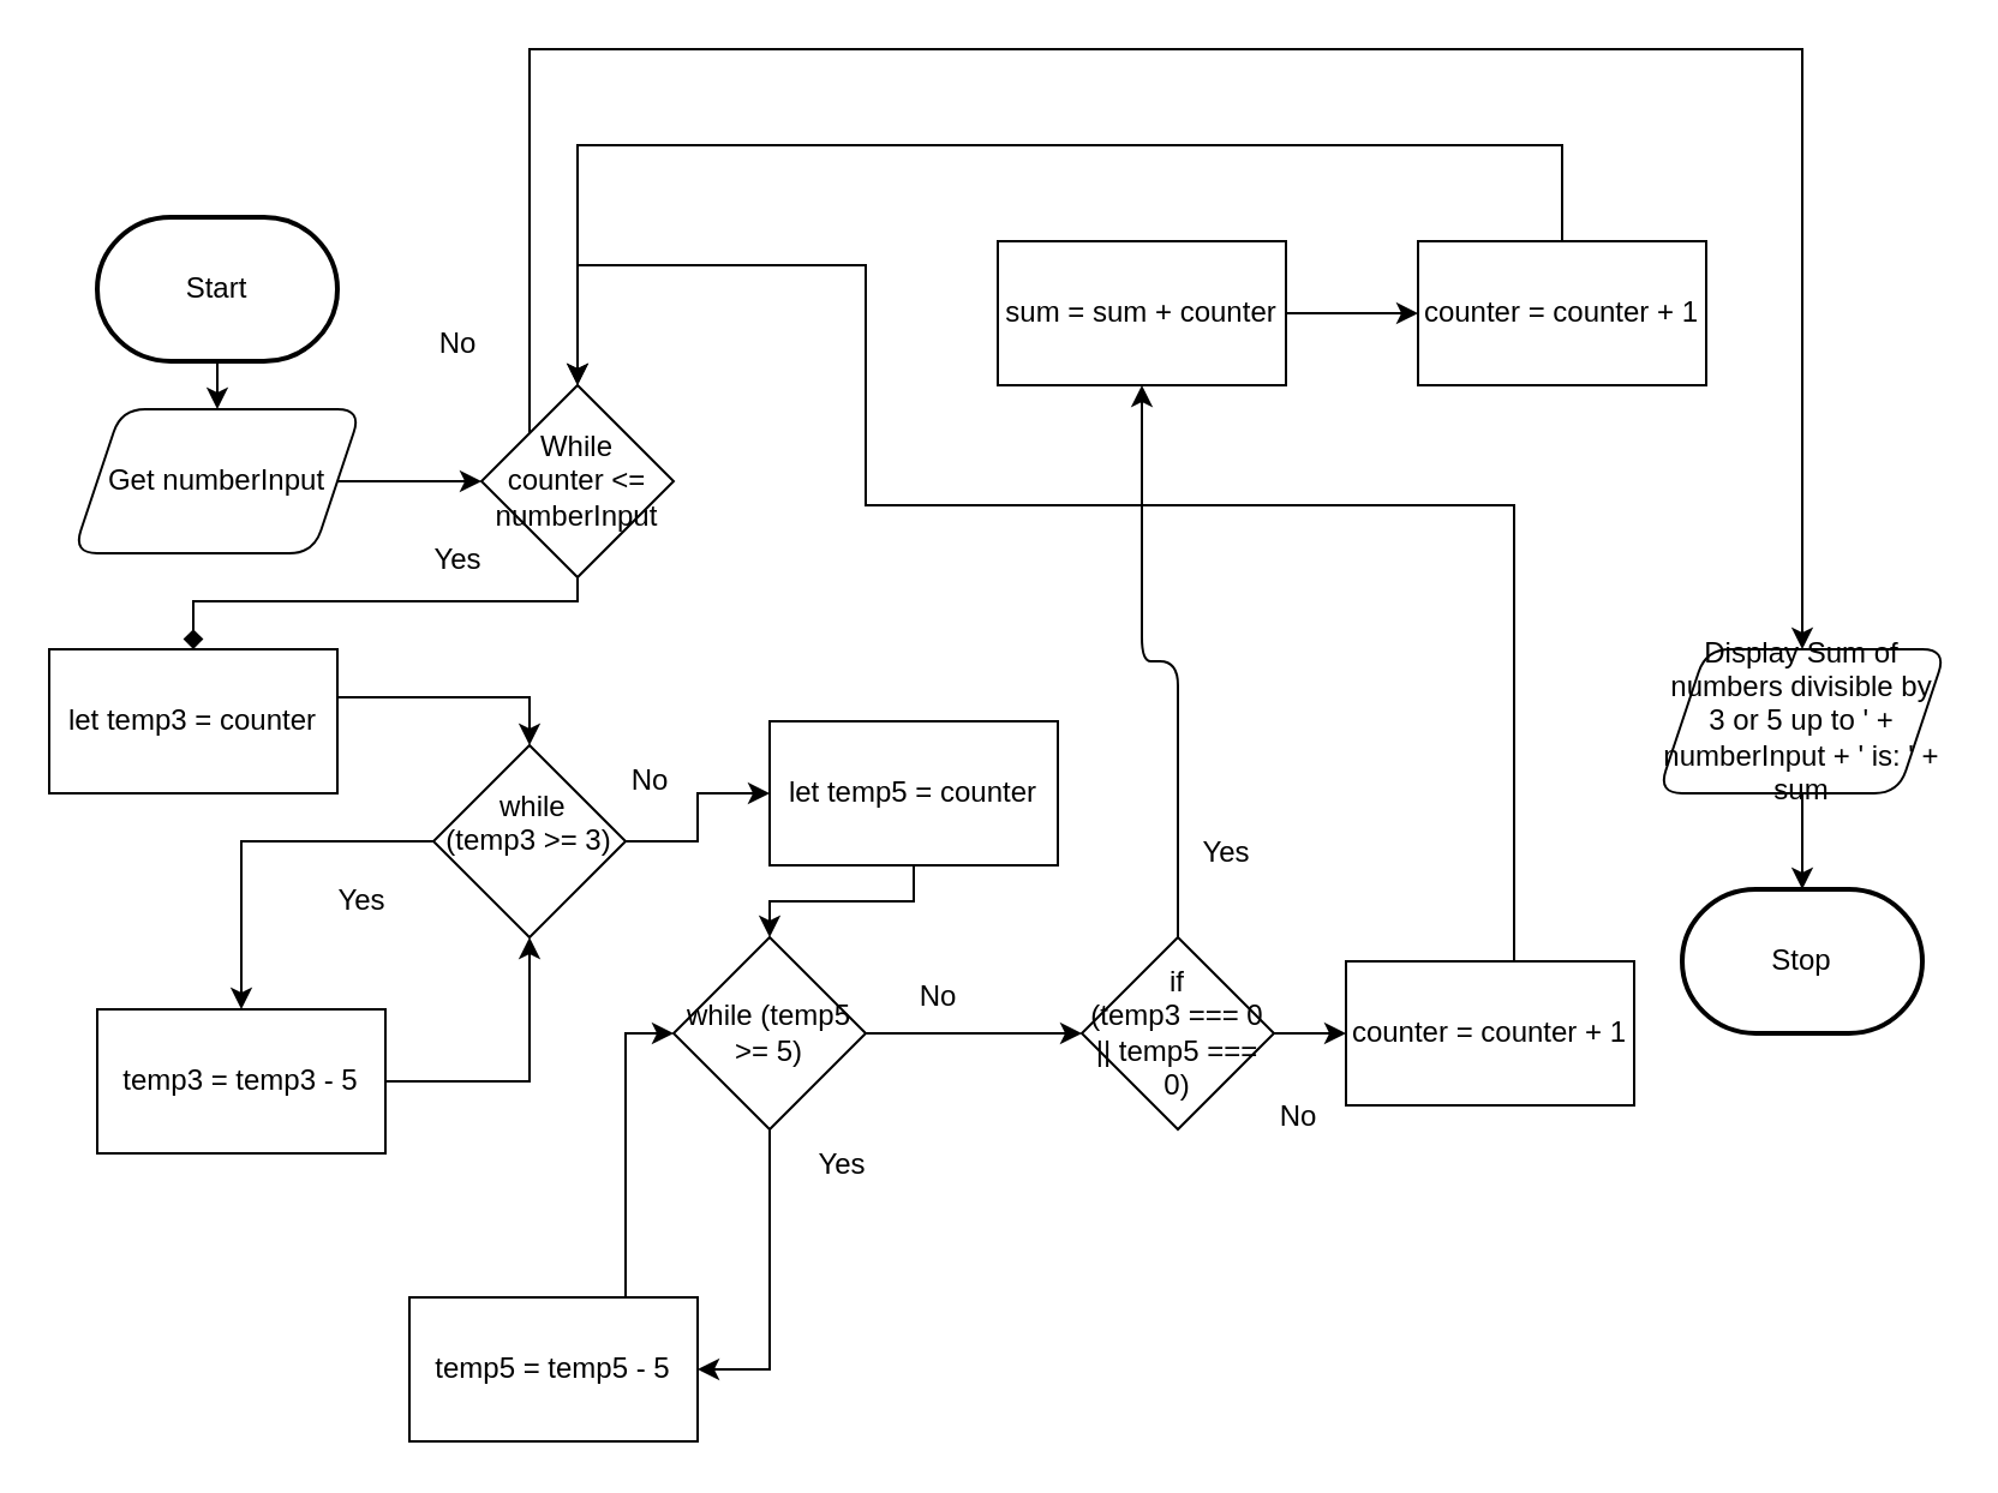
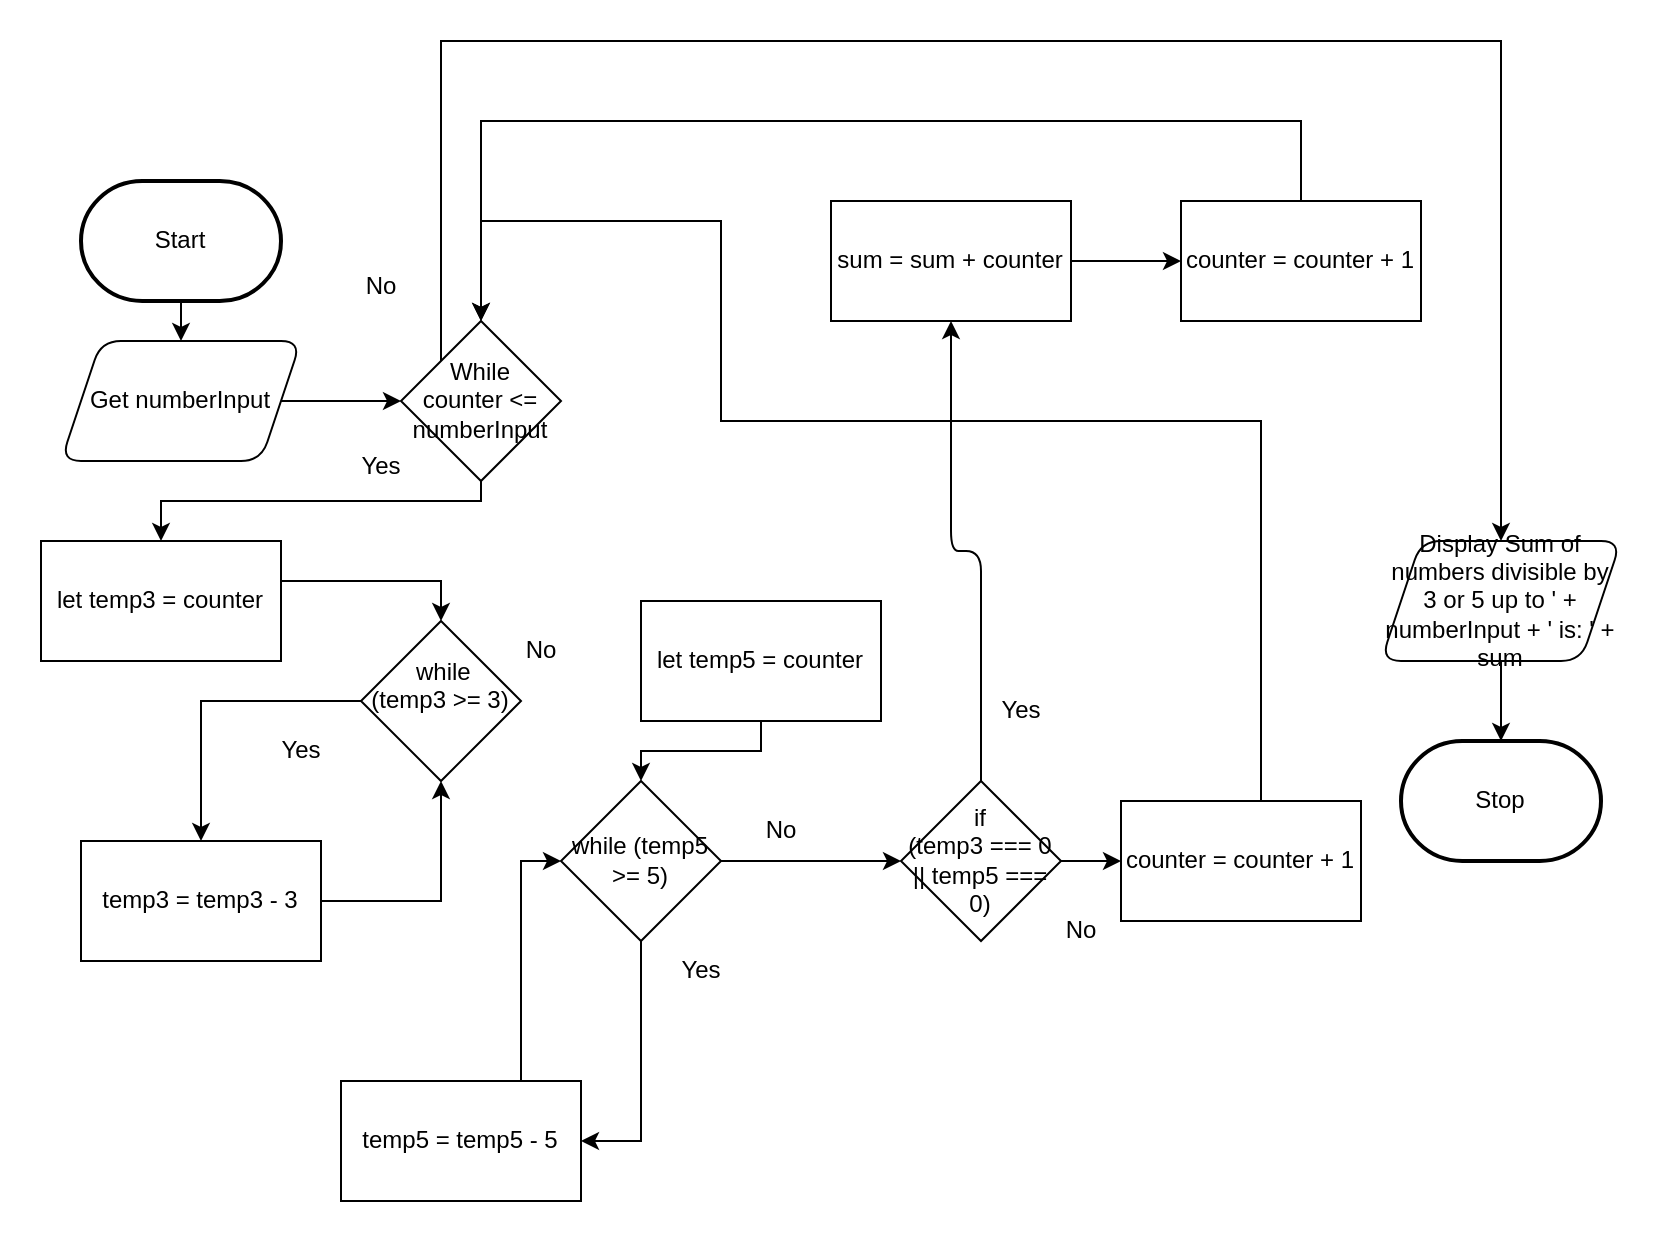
  <mxCell id="0" />
  <mxCell id="1" parent="0" />
  <mxCell id="2" value="" style="edgeStyle=orthogonalEdgeStyle;html=1;" parent="1" source="3" target="6" edge="1"><mxGeometry relative="1" as="geometry" /></mxCell>
  <mxCell id="3" value="Start" style="strokeWidth=2;html=1;shape=mxgraph.flowchart.terminator;whiteSpace=wrap;" parent="1" vertex="1"><mxGeometry x="40" y="90" width="100" height="60" as="geometry" /></mxCell>
  <mxCell id="4" value="Stop" style="strokeWidth=2;html=1;shape=mxgraph.flowchart.terminator;whiteSpace=wrap;" parent="1" vertex="1"><mxGeometry x="700" y="370" width="100" height="60" as="geometry" /></mxCell>
  <mxCell id="5" value="" style="edgeStyle=orthogonalEdgeStyle;html=1;" parent="1" source="6" target="9" edge="1"><mxGeometry relative="1" as="geometry" /></mxCell>
  <mxCell id="6" value="Get numberInput" style="shape=parallelogram;perimeter=parallelogramPerimeter;whiteSpace=wrap;html=1;fixedSize=1;rounded=1;" parent="1" vertex="1"><mxGeometry x="30" y="170" width="120" height="60" as="geometry" /></mxCell>
- <mxCell id="7" value="" style="edgeStyle=orthogonalEdgeStyle;html=1;rounded=0;curved=0;endArrow=diamond;" parent="1" source="9" target="13" edge="1"><mxGeometry relative="1" as="geometry"><Array as="points"><mxPoint x="240" y="250" /><mxPoint x="80" y="250" /></Array></mxGeometry></mxCell>
+ <mxCell id="7" value="" style="edgeStyle=orthogonalEdgeStyle;html=1;rounded=0;curved=0;" parent="1" source="9" target="13" edge="1"><mxGeometry relative="1" as="geometry"><Array as="points"><mxPoint x="240" y="250" /><mxPoint x="80" y="250" /></Array></mxGeometry></mxCell>
  <mxCell id="8" style="edgeStyle=orthogonalEdgeStyle;html=1;rounded=0;curved=0;" parent="1" source="9" target="11" edge="1"><mxGeometry relative="1" as="geometry"><Array as="points"><mxPoint x="220" y="20" /><mxPoint x="750" y="20" /></Array></mxGeometry></mxCell>
  <mxCell id="9" value="While&lt;div&gt;counter &amp;lt;= numberInput&lt;/div&gt;" style="rhombus;whiteSpace=wrap;html=1;" parent="1" vertex="1"><mxGeometry x="200" y="160" width="80" height="80" as="geometry" /></mxCell>
  <mxCell id="10" value="" style="edgeStyle=orthogonalEdgeStyle;html=1;" parent="1" source="11" target="4" edge="1"><mxGeometry relative="1" as="geometry" /></mxCell>
  <mxCell id="11" value="Display Sum of numbers divisible by 3 or 5 up to ' + numberInput + ' is: ' + sum" style="shape=parallelogram;perimeter=parallelogramPerimeter;whiteSpace=wrap;html=1;fixedSize=1;rounded=1;" parent="1" vertex="1"><mxGeometry x="690" y="270" width="120" height="60" as="geometry" /></mxCell>
  <mxCell id="12" value="" style="edgeStyle=orthogonalEdgeStyle;html=1;rounded=0;curved=0;" parent="1" source="13" target="16" edge="1"><mxGeometry relative="1" as="geometry"><Array as="points"><mxPoint x="220" y="290" /></Array></mxGeometry></mxCell>
  <mxCell id="13" value="let temp3 = counter" style="whiteSpace=wrap;html=1;" parent="1" vertex="1"><mxGeometry x="20" y="270" width="120" height="60" as="geometry" /></mxCell>
  <mxCell id="14" value="" style="edgeStyle=orthogonalEdgeStyle;html=1;rounded=0;curved=0;" parent="1" source="16" target="18" edge="1"><mxGeometry relative="1" as="geometry" /></mxCell>
- <mxCell id="15" style="edgeStyle=orthogonalEdgeStyle;html=1;entryX=0;entryY=0.5;entryDx=0;entryDy=0;rounded=0;curved=0;" parent="1" source="16" target="21" edge="1"><mxGeometry relative="1" as="geometry" /></mxCell>
  <mxCell id="16" value="&lt;div&gt;&lt;font color=&quot;#000000&quot;&gt;&amp;nbsp; while&amp;nbsp;&lt;/font&gt;&lt;/div&gt;&lt;div&gt;&lt;font color=&quot;#000000&quot;&gt;(temp3 &amp;gt;= 3)&lt;/font&gt;&lt;/div&gt;&lt;div&gt;&lt;br&gt;&lt;/div&gt;" style="rhombus;whiteSpace=wrap;html=1;" parent="1" vertex="1"><mxGeometry x="180" y="310" width="80" height="80" as="geometry" /></mxCell>
  <mxCell id="17" style="edgeStyle=orthogonalEdgeStyle;html=1;entryX=0.5;entryY=1;entryDx=0;entryDy=0;rounded=0;curved=0;" parent="1" source="18" target="16" edge="1"><mxGeometry relative="1" as="geometry" /></mxCell>
- <mxCell id="18" value="&lt;div&gt;&lt;font color=&quot;#000000&quot;&gt;temp3 = temp3 - 5&lt;/font&gt;&lt;/div&gt;" style="whiteSpace=wrap;html=1;rounded=0;" parent="1" vertex="1"><mxGeometry x="40" y="420" width="120" height="60" as="geometry" /></mxCell>
+ <mxCell id="18" value="&lt;div&gt;&lt;font color=&quot;#000000&quot;&gt;temp3 = temp3 - 3&lt;/font&gt;&lt;/div&gt;" style="whiteSpace=wrap;html=1;rounded=0;" parent="1" vertex="1"><mxGeometry x="40" y="420" width="120" height="60" as="geometry" /></mxCell>
  <mxCell id="19" value="Yes" style="text;html=1;align=center;verticalAlign=middle;resizable=0;points=[];autosize=1;strokeColor=none;fillColor=none;" parent="1" vertex="1"><mxGeometry x="130" y="360" width="40" height="30" as="geometry" /></mxCell>
  <mxCell id="20" style="edgeStyle=orthogonalEdgeStyle;html=1;entryX=0.5;entryY=0;entryDx=0;entryDy=0;rounded=0;curved=0;" parent="1" source="21" target="25" edge="1"><mxGeometry relative="1" as="geometry" /></mxCell>
  <mxCell id="21" value="let temp5 = counter" style="whiteSpace=wrap;html=1;rounded=0;" parent="1" vertex="1"><mxGeometry x="320" y="300" width="120" height="60" as="geometry" /></mxCell>
  <mxCell id="22" value="No" style="text;html=1;align=center;verticalAlign=middle;resizable=0;points=[];autosize=1;strokeColor=none;fillColor=none;" parent="1" vertex="1"><mxGeometry x="250" y="310" width="40" height="30" as="geometry" /></mxCell>
  <mxCell id="23" value="" style="edgeStyle=orthogonalEdgeStyle;html=1;rounded=0;curved=0;" parent="1" source="25" target="27" edge="1"><mxGeometry relative="1" as="geometry"><Array as="points"><mxPoint x="320" y="570" /></Array></mxGeometry></mxCell>
  <mxCell id="24" value="" style="edgeStyle=orthogonalEdgeStyle;html=1;" parent="1" source="25" target="31" edge="1"><mxGeometry relative="1" as="geometry" /></mxCell>
  <mxCell id="25" value="while (temp5 &amp;gt;= 5)" style="rhombus;whiteSpace=wrap;html=1;" parent="1" vertex="1"><mxGeometry x="280" y="390" width="80" height="80" as="geometry" /></mxCell>
  <mxCell id="26" style="edgeStyle=orthogonalEdgeStyle;html=1;entryX=0;entryY=0.5;entryDx=0;entryDy=0;rounded=0;curved=0;" parent="1" source="27" target="25" edge="1"><mxGeometry relative="1" as="geometry"><Array as="points"><mxPoint x="260" y="430" /></Array></mxGeometry></mxCell>
  <mxCell id="27" value="&lt;div&gt;&lt;font color=&quot;#000000&quot;&gt;temp5 = temp5 - 5&lt;/font&gt;&lt;/div&gt;" style="whiteSpace=wrap;html=1;rounded=0;" parent="1" vertex="1"><mxGeometry x="170" y="540" width="120" height="60" as="geometry" /></mxCell>
  <mxCell id="28" value="Yes" style="text;html=1;align=center;verticalAlign=middle;resizable=0;points=[];autosize=1;strokeColor=none;fillColor=none;" parent="1" vertex="1"><mxGeometry x="330" y="470" width="40" height="30" as="geometry" /></mxCell>
  <mxCell id="29" style="edgeStyle=orthogonalEdgeStyle;html=1;entryX=0.5;entryY=1;entryDx=0;entryDy=0;" parent="1" source="31" target="34" edge="1"><mxGeometry relative="1" as="geometry" /></mxCell>
  <mxCell id="30" value="" style="edgeStyle=orthogonalEdgeStyle;html=1;" parent="1" source="31" target="41" edge="1"><mxGeometry relative="1" as="geometry" /></mxCell>
  <mxCell id="31" value="&lt;div&gt;&lt;font color=&quot;#000000&quot;&gt;if&lt;/font&gt;&lt;/div&gt;&lt;div&gt;&lt;font color=&quot;#000000&quot;&gt;(temp3 === 0 || temp5 === 0)&lt;/font&gt;&lt;/div&gt;" style="rhombus;whiteSpace=wrap;html=1;" parent="1" vertex="1"><mxGeometry x="450" y="390" width="80" height="80" as="geometry" /></mxCell>
  <mxCell id="32" value="No" style="text;html=1;align=center;verticalAlign=middle;resizable=0;points=[];autosize=1;strokeColor=none;fillColor=none;" parent="1" vertex="1"><mxGeometry x="370" y="400" width="40" height="30" as="geometry" /></mxCell>
  <mxCell id="33" value="" style="edgeStyle=orthogonalEdgeStyle;html=1;" parent="1" source="34" target="37" edge="1"><mxGeometry relative="1" as="geometry" /></mxCell>
  <mxCell id="34" value="&lt;div&gt;&lt;font color=&quot;#000000&quot;&gt;sum = sum + counter&lt;/font&gt;&lt;/div&gt;" style="whiteSpace=wrap;html=1;" parent="1" vertex="1"><mxGeometry x="415" y="100" width="120" height="60" as="geometry" /></mxCell>
  <mxCell id="35" value="Yes" style="text;html=1;align=center;verticalAlign=middle;resizable=0;points=[];autosize=1;strokeColor=none;fillColor=none;" parent="1" vertex="1"><mxGeometry x="490" y="340" width="40" height="30" as="geometry" /></mxCell>
  <mxCell id="36" style="edgeStyle=orthogonalEdgeStyle;html=1;entryX=0.5;entryY=0;entryDx=0;entryDy=0;rounded=0;curved=0;" parent="1" source="37" target="9" edge="1"><mxGeometry relative="1" as="geometry"><mxPoint x="650" y="-80" as="targetPoint" /><Array as="points"><mxPoint x="650" y="60" /><mxPoint x="240" y="60" /></Array></mxGeometry></mxCell>
  <mxCell id="37" value="&lt;div&gt;&lt;font color=&quot;#000000&quot;&gt;counter = counter + 1&lt;/font&gt;&lt;/div&gt;" style="whiteSpace=wrap;html=1;" parent="1" vertex="1"><mxGeometry x="590" y="100" width="120" height="60" as="geometry" /></mxCell>
  <mxCell id="38" value="Yes" style="text;html=1;align=center;verticalAlign=middle;resizable=0;points=[];autosize=1;strokeColor=none;fillColor=none;" parent="1" vertex="1"><mxGeometry x="170" y="218" width="40" height="30" as="geometry" /></mxCell>
  <mxCell id="39" value="No" style="text;html=1;align=center;verticalAlign=middle;resizable=0;points=[];autosize=1;strokeColor=none;fillColor=none;" parent="1" vertex="1"><mxGeometry x="170" y="128" width="40" height="30" as="geometry" /></mxCell>
  <mxCell id="40" style="edgeStyle=orthogonalEdgeStyle;html=1;entryX=0.5;entryY=0;entryDx=0;entryDy=0;rounded=0;curved=0;" parent="1" source="41" target="9" edge="1"><mxGeometry relative="1" as="geometry"><Array as="points"><mxPoint x="630" y="210" /><mxPoint x="360" y="210" /><mxPoint x="360" y="110" /><mxPoint x="240" y="110" /></Array></mxGeometry></mxCell>
  <mxCell id="41" value="counter = counter + 1" style="whiteSpace=wrap;html=1;rounded=0;" parent="1" vertex="1"><mxGeometry x="560" y="400" width="120" height="60" as="geometry" /></mxCell>
  <mxCell id="42" value="No" style="text;html=1;align=center;verticalAlign=middle;resizable=0;points=[];autosize=1;strokeColor=none;fillColor=none;" vertex="1" parent="1"><mxGeometry x="520" y="450" width="40" height="30" as="geometry" /></mxCell>
